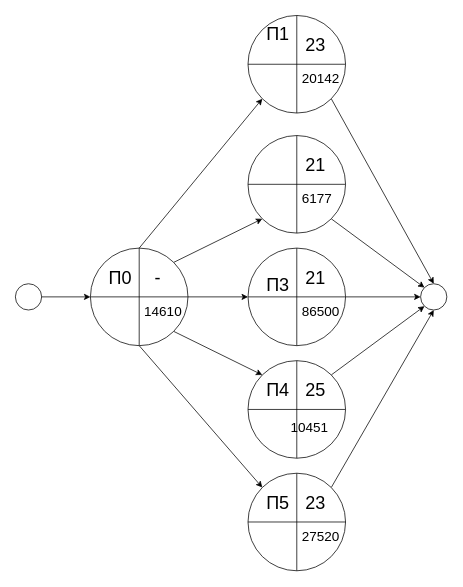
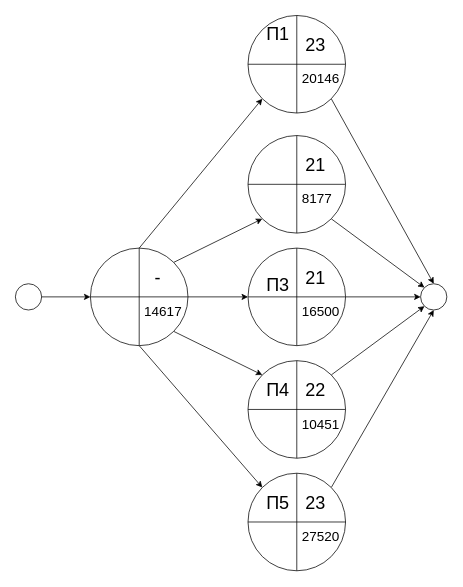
  <mxCell id="0" />
  <mxCell id="1" parent="0" />
  <mxCell id="2" value="" style="endArrow=classic;html=1;rounded=0;exitX=1;exitY=0.5;exitDx=0;exitDy=0;entryX=0;entryY=0.5;entryDx=0;entryDy=0;" edge="1" parent="1"><mxGeometry width="50" height="50" relative="1" as="geometry"><mxPoint x="50" y="395" as="sourcePoint" /><mxPoint x="120" y="395" as="targetPoint" /></mxGeometry></mxCell>
  <mxCell id="3" value="" style="ellipse;whiteSpace=wrap;html=1;aspect=fixed;" vertex="1" parent="1"><mxGeometry x="20" y="377.5" width="35" height="35" as="geometry" /></mxCell>
  <mxCell id="4" value="" style="endArrow=classic;html=1;rounded=0;exitX=0.5;exitY=0;exitDx=0;exitDy=0;entryX=0;entryY=1;entryDx=0;entryDy=0;" edge="1" parent="1"><mxGeometry width="50" height="50" relative="1" as="geometry"><mxPoint x="185" y="330" as="sourcePoint" /><mxPoint x="349.038" y="130.962" as="targetPoint" /></mxGeometry></mxCell>
  <mxCell id="5" value="" style="endArrow=classic;html=1;rounded=0;exitX=1;exitY=0;exitDx=0;exitDy=0;entryX=0;entryY=1;entryDx=0;entryDy=0;" edge="1" parent="1"><mxGeometry width="50" height="50" relative="1" as="geometry"><mxPoint x="230.962" y="349.038" as="sourcePoint" /><mxPoint x="349.038" y="290.962" as="targetPoint" /></mxGeometry></mxCell>
  <mxCell id="6" value="" style="endArrow=classic;html=1;rounded=0;exitX=1;exitY=0.5;exitDx=0;exitDy=0;entryX=0;entryY=0.5;entryDx=0;entryDy=0;" edge="1" parent="1"><mxGeometry width="50" height="50" relative="1" as="geometry"><mxPoint x="250" y="395" as="sourcePoint" /><mxPoint x="330" y="395" as="targetPoint" /></mxGeometry></mxCell>
  <mxCell id="7" value="" style="ellipse;whiteSpace=wrap;html=1;aspect=fixed;" vertex="1" parent="1"><mxGeometry x="560" y="377.5" width="35" height="35" as="geometry" /></mxCell>
  <mxCell id="8" value="" style="endArrow=classic;html=1;rounded=0;exitX=1;exitY=1;exitDx=0;exitDy=0;entryX=0;entryY=0;entryDx=0;entryDy=0;" edge="1" parent="1" target="7"><mxGeometry width="50" height="50" relative="1" as="geometry"><mxPoint x="440.962" y="290.962" as="sourcePoint" /><mxPoint x="360" y="220" as="targetPoint" /></mxGeometry></mxCell>
  <mxCell id="9" value="" style="endArrow=classic;html=1;rounded=0;exitX=1;exitY=1;exitDx=0;exitDy=0;entryX=0.5;entryY=0;entryDx=0;entryDy=0;" edge="1" parent="1" target="7"><mxGeometry width="50" height="50" relative="1" as="geometry"><mxPoint x="440.962" y="130.962" as="sourcePoint" /><mxPoint x="360" y="220" as="targetPoint" /></mxGeometry></mxCell>
  <mxCell id="10" value="" style="endArrow=classic;html=1;rounded=0;exitX=1;exitY=0.5;exitDx=0;exitDy=0;entryX=0;entryY=0.5;entryDx=0;entryDy=0;" edge="1" parent="1" target="7"><mxGeometry width="50" height="50" relative="1" as="geometry"><mxPoint x="460" y="395" as="sourcePoint" /><mxPoint x="360" y="320" as="targetPoint" /></mxGeometry></mxCell>
  <mxCell id="11" value="" style="endArrow=classic;html=1;rounded=0;exitX=1;exitY=1;exitDx=0;exitDy=0;entryX=0;entryY=0;entryDx=0;entryDy=0;" edge="1" parent="1"><mxGeometry width="50" height="50" relative="1" as="geometry"><mxPoint x="230.962" y="440.962" as="sourcePoint" /><mxPoint x="349.038" y="499.038" as="targetPoint" /></mxGeometry></mxCell>
  <mxCell id="12" value="" style="endArrow=classic;html=1;rounded=0;exitX=1;exitY=0;exitDx=0;exitDy=0;entryX=0;entryY=1;entryDx=0;entryDy=0;" edge="1" parent="1" target="7"><mxGeometry width="50" height="50" relative="1" as="geometry"><mxPoint x="440.962" y="499.038" as="sourcePoint" /><mxPoint x="360" y="420" as="targetPoint" /></mxGeometry></mxCell>
  <mxCell id="13" value="" style="endArrow=classic;html=1;rounded=0;exitX=0.5;exitY=1;exitDx=0;exitDy=0;entryX=0;entryY=0;entryDx=0;entryDy=0;" edge="1" parent="1"><mxGeometry width="50" height="50" relative="1" as="geometry"><mxPoint x="185" y="460" as="sourcePoint" /><mxPoint x="349.038" y="649.038" as="targetPoint" /></mxGeometry></mxCell>
  <mxCell id="14" value="" style="endArrow=classic;html=1;rounded=0;exitX=1;exitY=0;exitDx=0;exitDy=0;entryX=0.5;entryY=1;entryDx=0;entryDy=0;" edge="1" parent="1" target="7"><mxGeometry width="50" height="50" relative="1" as="geometry"><mxPoint x="440.962" y="649.038" as="sourcePoint" /><mxPoint x="390" y="490" as="targetPoint" /></mxGeometry></mxCell>
  <mxCell id="15" value="" style="ellipse;whiteSpace=wrap;html=1;aspect=fixed;" vertex="1" parent="1"><mxGeometry x="120" y="330" width="130" height="130" as="geometry" /></mxCell>
  <mxCell id="16" value="" style="endArrow=none;html=1;rounded=0;exitX=0;exitY=0.5;exitDx=0;exitDy=0;entryX=1;entryY=0.5;entryDx=0;entryDy=0;" edge="1" parent="1" source="15" target="15"><mxGeometry width="50" height="50" relative="1" as="geometry"><mxPoint x="210" y="440" as="sourcePoint" /><mxPoint x="260" y="390" as="targetPoint" /></mxGeometry></mxCell>
  <mxCell id="17" value="" style="endArrow=none;html=1;rounded=0;exitX=0.5;exitY=1;exitDx=0;exitDy=0;entryX=0.5;entryY=0;entryDx=0;entryDy=0;" edge="1" parent="1" source="15" target="15"><mxGeometry width="50" height="50" relative="1" as="geometry"><mxPoint x="210" y="440" as="sourcePoint" /><mxPoint x="185" y="395" as="targetPoint" /></mxGeometry></mxCell>
- <mxCell id="18" value="&lt;span style=&quot;font-size: 24px;&quot;&gt;П0&lt;/span&gt;" style="text;html=1;strokeColor=none;fillColor=none;align=center;verticalAlign=middle;whiteSpace=wrap;rounded=0;" vertex="1" parent="1"><mxGeometry x="140" y="350" width="40" height="40" as="geometry" /></mxCell>
- <mxCell id="19" value="&lt;font style=&quot;font-size: 18px;&quot;&gt;14610&lt;/font&gt;" style="text;html=1;strokeColor=none;fillColor=none;align=left;verticalAlign=middle;whiteSpace=wrap;rounded=0;" vertex="1" parent="1"><mxGeometry x="190" y="400" width="60" height="30" as="geometry" /></mxCell>
+ <mxCell id="19" value="&lt;font style=&quot;font-size: 18px;&quot;&gt;14617&lt;/font&gt;" style="text;html=1;strokeColor=none;fillColor=none;align=left;verticalAlign=middle;whiteSpace=wrap;rounded=0;" vertex="1" parent="1"><mxGeometry x="190" y="400" width="60" height="30" as="geometry" /></mxCell>
  <mxCell id="20" value="&lt;span style=&quot;font-size: 24px;&quot;&gt;-&lt;/span&gt;" style="text;html=1;strokeColor=none;fillColor=none;align=center;verticalAlign=middle;whiteSpace=wrap;rounded=0;" vertex="1" parent="1"><mxGeometry x="190" y="350" width="40" height="40" as="geometry" /></mxCell>
  <mxCell id="21" value="" style="ellipse;whiteSpace=wrap;html=1;aspect=fixed;" vertex="1" parent="1"><mxGeometry x="330" y="330" width="130" height="130" as="geometry" /></mxCell>
  <mxCell id="22" value="" style="endArrow=none;html=1;rounded=0;exitX=0;exitY=0.5;exitDx=0;exitDy=0;entryX=1;entryY=0.5;entryDx=0;entryDy=0;" edge="1" parent="1" source="21" target="21"><mxGeometry width="50" height="50" relative="1" as="geometry"><mxPoint x="420" y="440" as="sourcePoint" /><mxPoint x="470" y="390" as="targetPoint" /></mxGeometry></mxCell>
  <mxCell id="23" value="" style="endArrow=none;html=1;rounded=0;exitX=0.5;exitY=1;exitDx=0;exitDy=0;entryX=0.5;entryY=0;entryDx=0;entryDy=0;" edge="1" parent="1" source="21" target="21"><mxGeometry width="50" height="50" relative="1" as="geometry"><mxPoint x="420" y="440" as="sourcePoint" /><mxPoint x="395" y="395" as="targetPoint" /></mxGeometry></mxCell>
  <mxCell id="24" value="&lt;span style=&quot;font-size: 24px;&quot;&gt;П3&lt;/span&gt;" style="text;html=1;strokeColor=none;fillColor=none;align=center;verticalAlign=middle;whiteSpace=wrap;rounded=0;" vertex="1" parent="1"><mxGeometry x="350" y="360" width="40" height="40" as="geometry" /></mxCell>
- <mxCell id="25" value="&lt;font style=&quot;font-size: 18px;&quot;&gt;86500&lt;/font&gt;" style="text;html=1;strokeColor=none;fillColor=none;align=left;verticalAlign=middle;whiteSpace=wrap;rounded=0;" vertex="1" parent="1"><mxGeometry x="400" y="400" width="60" height="30" as="geometry" /></mxCell>
+ <mxCell id="25" value="&lt;font style=&quot;font-size: 18px;&quot;&gt;16500&lt;/font&gt;" style="text;html=1;strokeColor=none;fillColor=none;align=left;verticalAlign=middle;whiteSpace=wrap;rounded=0;" vertex="1" parent="1"><mxGeometry x="400" y="400" width="60" height="30" as="geometry" /></mxCell>
  <mxCell id="26" value="&lt;span style=&quot;font-size: 24px;&quot;&gt;21&lt;br&gt;&lt;/span&gt;" style="text;html=1;strokeColor=none;fillColor=none;align=center;verticalAlign=middle;whiteSpace=wrap;rounded=0;" vertex="1" parent="1"><mxGeometry x="400" y="350" width="40" height="40" as="geometry" /></mxCell>
  <mxCell id="27" value="" style="ellipse;whiteSpace=wrap;html=1;aspect=fixed;" vertex="1" parent="1"><mxGeometry x="330" y="180" width="130" height="130" as="geometry" /></mxCell>
  <mxCell id="28" value="" style="endArrow=none;html=1;rounded=0;exitX=0;exitY=0.5;exitDx=0;exitDy=0;entryX=1;entryY=0.5;entryDx=0;entryDy=0;" edge="1" parent="1" source="27" target="27"><mxGeometry width="50" height="50" relative="1" as="geometry"><mxPoint x="420" y="290" as="sourcePoint" /><mxPoint x="470" y="240" as="targetPoint" /></mxGeometry></mxCell>
  <mxCell id="29" value="" style="endArrow=none;html=1;rounded=0;exitX=0.5;exitY=1;exitDx=0;exitDy=0;entryX=0.5;entryY=0;entryDx=0;entryDy=0;" edge="1" parent="1" source="27" target="27"><mxGeometry width="50" height="50" relative="1" as="geometry"><mxPoint x="420" y="290" as="sourcePoint" /><mxPoint x="395" y="245" as="targetPoint" /></mxGeometry></mxCell>
- <mxCell id="30" value="&lt;font style=&quot;font-size: 18px;&quot;&gt;6177&lt;/font&gt;" style="text;html=1;strokeColor=none;fillColor=none;align=left;verticalAlign=middle;whiteSpace=wrap;rounded=0;" vertex="1" parent="1"><mxGeometry x="400" y="250" width="60" height="30" as="geometry" /></mxCell>
+ <mxCell id="30" value="&lt;font style=&quot;font-size: 18px;&quot;&gt;8177&lt;/font&gt;" style="text;html=1;strokeColor=none;fillColor=none;align=left;verticalAlign=middle;whiteSpace=wrap;rounded=0;" vertex="1" parent="1"><mxGeometry x="400" y="250" width="60" height="30" as="geometry" /></mxCell>
  <mxCell id="31" value="&lt;span style=&quot;font-size: 24px;&quot;&gt;21&lt;/span&gt;" style="text;html=1;strokeColor=none;fillColor=none;align=center;verticalAlign=middle;whiteSpace=wrap;rounded=0;" vertex="1" parent="1"><mxGeometry x="400" y="200" width="40" height="40" as="geometry" /></mxCell>
  <mxCell id="32" value="" style="ellipse;whiteSpace=wrap;html=1;aspect=fixed;" vertex="1" parent="1"><mxGeometry x="330" y="20" width="130" height="130" as="geometry" /></mxCell>
  <mxCell id="33" value="" style="endArrow=none;html=1;rounded=0;exitX=0;exitY=0.5;exitDx=0;exitDy=0;entryX=1;entryY=0.5;entryDx=0;entryDy=0;" edge="1" parent="1" source="32" target="32"><mxGeometry width="50" height="50" relative="1" as="geometry"><mxPoint x="420" y="130" as="sourcePoint" /><mxPoint x="470" y="80" as="targetPoint" /></mxGeometry></mxCell>
  <mxCell id="34" value="" style="endArrow=none;html=1;rounded=0;exitX=0.5;exitY=1;exitDx=0;exitDy=0;entryX=0.5;entryY=0;entryDx=0;entryDy=0;" edge="1" parent="1" source="32" target="32"><mxGeometry width="50" height="50" relative="1" as="geometry"><mxPoint x="420" y="130" as="sourcePoint" /><mxPoint x="395" y="85" as="targetPoint" /></mxGeometry></mxCell>
  <mxCell id="35" value="&lt;span style=&quot;font-size: 24px;&quot;&gt;П1&lt;/span&gt;" style="text;html=1;strokeColor=none;fillColor=none;align=center;verticalAlign=middle;whiteSpace=wrap;rounded=0;" vertex="1" parent="1"><mxGeometry x="350" y="25" width="40" height="40" as="geometry" /></mxCell>
- <mxCell id="36" value="&lt;font style=&quot;font-size: 18px;&quot;&gt;20142&lt;/font&gt;" style="text;html=1;strokeColor=none;fillColor=none;align=left;verticalAlign=middle;whiteSpace=wrap;rounded=0;" vertex="1" parent="1"><mxGeometry x="400" y="90" width="60" height="30" as="geometry" /></mxCell>
+ <mxCell id="36" value="&lt;font style=&quot;font-size: 18px;&quot;&gt;20146&lt;/font&gt;" style="text;html=1;strokeColor=none;fillColor=none;align=left;verticalAlign=middle;whiteSpace=wrap;rounded=0;" vertex="1" parent="1"><mxGeometry x="400" y="90" width="60" height="30" as="geometry" /></mxCell>
  <mxCell id="37" value="&lt;span style=&quot;font-size: 24px;&quot;&gt;23&lt;br&gt;&lt;/span&gt;" style="text;html=1;strokeColor=none;fillColor=none;align=center;verticalAlign=middle;whiteSpace=wrap;rounded=0;" vertex="1" parent="1"><mxGeometry x="400" y="40" width="40" height="40" as="geometry" /></mxCell>
  <mxCell id="38" value="" style="ellipse;whiteSpace=wrap;html=1;aspect=fixed;" vertex="1" parent="1"><mxGeometry x="330" y="480" width="130" height="130" as="geometry" /></mxCell>
  <mxCell id="39" value="" style="endArrow=none;html=1;rounded=0;exitX=0;exitY=0.5;exitDx=0;exitDy=0;entryX=1;entryY=0.5;entryDx=0;entryDy=0;" edge="1" parent="1" source="38" target="38"><mxGeometry width="50" height="50" relative="1" as="geometry"><mxPoint x="420" y="590" as="sourcePoint" /><mxPoint x="470" y="540" as="targetPoint" /></mxGeometry></mxCell>
  <mxCell id="40" value="" style="endArrow=none;html=1;rounded=0;exitX=0.5;exitY=1;exitDx=0;exitDy=0;entryX=0.5;entryY=0;entryDx=0;entryDy=0;" edge="1" parent="1" source="38" target="38"><mxGeometry width="50" height="50" relative="1" as="geometry"><mxPoint x="420" y="590" as="sourcePoint" /><mxPoint x="395" y="545" as="targetPoint" /></mxGeometry></mxCell>
  <mxCell id="41" value="&lt;span style=&quot;font-size: 24px;&quot;&gt;П4&lt;/span&gt;" style="text;html=1;strokeColor=none;fillColor=none;align=center;verticalAlign=middle;whiteSpace=wrap;rounded=0;" vertex="1" parent="1"><mxGeometry x="350" y="500" width="40" height="40" as="geometry" /></mxCell>
- <mxCell id="42" value="&lt;font style=&quot;font-size: 18px;&quot;&gt;10451&lt;/font&gt;" style="text;html=1;strokeColor=none;fillColor=none;align=left;verticalAlign=middle;whiteSpace=wrap;rounded=0;" vertex="1" parent="1"><mxGeometry x="385" y="555" width="60" height="30" as="geometry" /></mxCell>
- <mxCell id="43" value="&lt;span style=&quot;font-size: 24px;&quot;&gt;25&lt;/span&gt;" style="text;html=1;strokeColor=none;fillColor=none;align=center;verticalAlign=middle;whiteSpace=wrap;rounded=0;" vertex="1" parent="1"><mxGeometry x="400" y="500" width="40" height="40" as="geometry" /></mxCell>
+ <mxCell id="42" value="&lt;font style=&quot;font-size: 18px;&quot;&gt;10451&lt;/font&gt;" style="text;html=1;strokeColor=none;fillColor=none;align=left;verticalAlign=middle;whiteSpace=wrap;rounded=0;" vertex="1" parent="1"><mxGeometry x="400" y="550" width="60" height="30" as="geometry" /></mxCell>
+ <mxCell id="43" value="&lt;span style=&quot;font-size: 24px;&quot;&gt;22&lt;/span&gt;" style="text;html=1;strokeColor=none;fillColor=none;align=center;verticalAlign=middle;whiteSpace=wrap;rounded=0;" vertex="1" parent="1"><mxGeometry x="400" y="500" width="40" height="40" as="geometry" /></mxCell>
  <mxCell id="44" value="" style="ellipse;whiteSpace=wrap;html=1;aspect=fixed;" vertex="1" parent="1"><mxGeometry x="330" y="630" width="130" height="130" as="geometry" /></mxCell>
  <mxCell id="45" value="" style="endArrow=none;html=1;rounded=0;exitX=0;exitY=0.5;exitDx=0;exitDy=0;entryX=1;entryY=0.5;entryDx=0;entryDy=0;" edge="1" parent="1" source="44" target="44"><mxGeometry width="50" height="50" relative="1" as="geometry"><mxPoint x="420" y="740" as="sourcePoint" /><mxPoint x="470" y="690" as="targetPoint" /></mxGeometry></mxCell>
  <mxCell id="46" value="" style="endArrow=none;html=1;rounded=0;exitX=0.5;exitY=1;exitDx=0;exitDy=0;entryX=0.5;entryY=0;entryDx=0;entryDy=0;" edge="1" parent="1" source="44" target="44"><mxGeometry width="50" height="50" relative="1" as="geometry"><mxPoint x="420" y="740" as="sourcePoint" /><mxPoint x="395" y="695" as="targetPoint" /></mxGeometry></mxCell>
  <mxCell id="47" value="&lt;span style=&quot;font-size: 24px;&quot;&gt;П5&lt;/span&gt;" style="text;html=1;strokeColor=none;fillColor=none;align=center;verticalAlign=middle;whiteSpace=wrap;rounded=0;" vertex="1" parent="1"><mxGeometry x="350" y="650" width="40" height="40" as="geometry" /></mxCell>
  <mxCell id="48" value="&lt;font style=&quot;font-size: 18px;&quot;&gt;27520&lt;/font&gt;" style="text;html=1;strokeColor=none;fillColor=none;align=left;verticalAlign=middle;whiteSpace=wrap;rounded=0;" vertex="1" parent="1"><mxGeometry x="400" y="700" width="60" height="30" as="geometry" /></mxCell>
  <mxCell id="49" value="&lt;span style=&quot;font-size: 24px;&quot;&gt;23&lt;/span&gt;" style="text;html=1;strokeColor=none;fillColor=none;align=center;verticalAlign=middle;whiteSpace=wrap;rounded=0;" vertex="1" parent="1"><mxGeometry x="400" y="650" width="40" height="40" as="geometry" /></mxCell>
